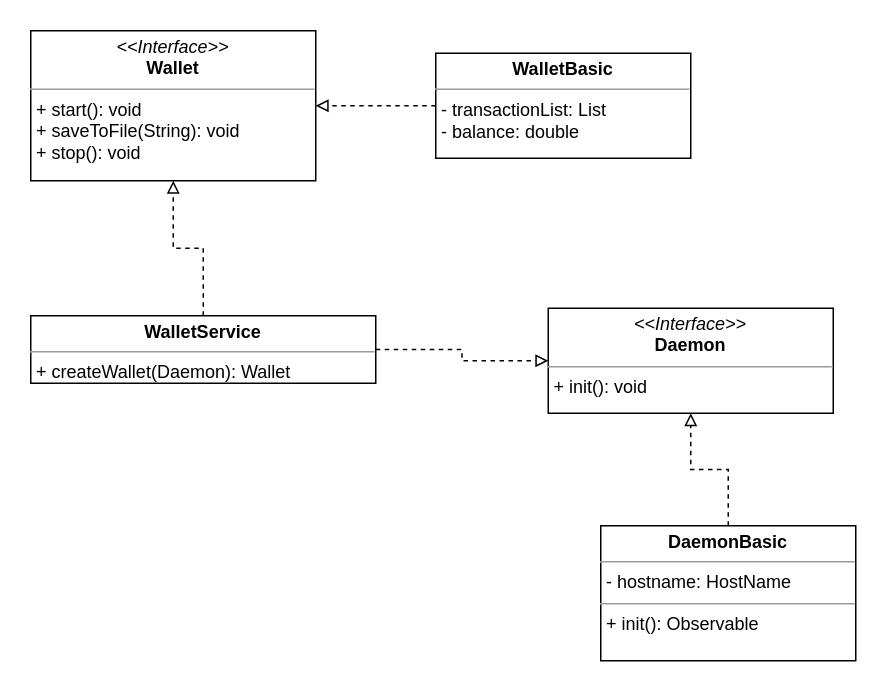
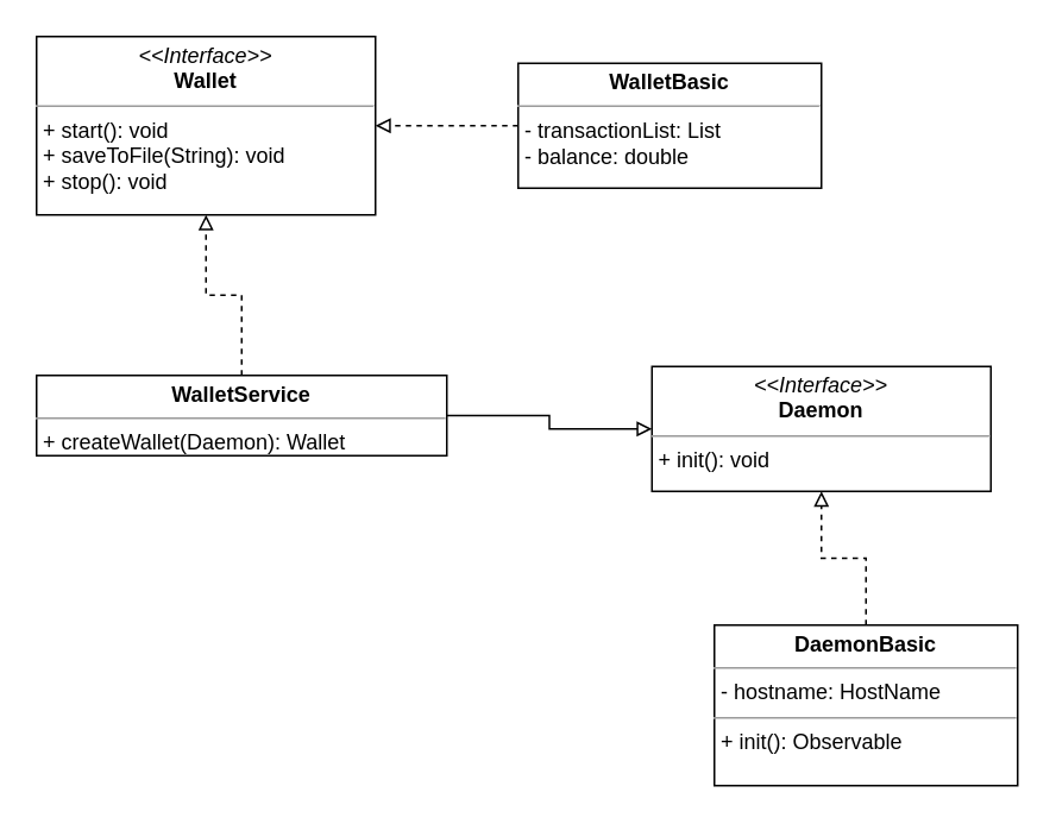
  <mxCell id="0" />
  <mxCell id="1" parent="0" />
  <mxCell id="2" style="edgeStyle=orthogonalEdgeStyle;rounded=0;orthogonalLoop=1;jettySize=auto;html=1;exitX=0.5;exitY=0;exitDx=0;exitDy=0;entryX=0.5;entryY=1;entryDx=0;entryDy=0;endArrow=block;endFill=0;dashed=1;" edge="1" parent="1" source="4" target="3"><mxGeometry relative="1" as="geometry" /></mxCell>
  <mxCell id="3" value="&lt;p style=&quot;margin: 0px ; margin-top: 4px ; text-align: center&quot;&gt;&lt;i&gt;&amp;lt;&amp;lt;Interface&amp;gt;&amp;gt;&lt;/i&gt;&lt;br&gt;&lt;b&gt;Daemon&lt;/b&gt;&lt;/p&gt;&lt;hr size=&quot;1&quot;&gt;&lt;p style=&quot;margin: 0px ; margin-left: 4px&quot;&gt;&lt;/p&gt;&lt;p style=&quot;margin: 0px ; margin-left: 4px&quot;&gt;+ init(): void&lt;/p&gt;&lt;p style=&quot;margin: 0px ; margin-left: 4px&quot;&gt;&lt;br&gt;&lt;/p&gt;" style="verticalAlign=top;align=left;overflow=fill;fontSize=12;fontFamily=Helvetica;html=1;" vertex="1" parent="1"><mxGeometry x="365" y="205" width="190" height="70" as="geometry" /></mxCell>
  <mxCell id="4" value="&lt;p style=&quot;margin: 0px ; margin-top: 4px ; text-align: center&quot;&gt;&lt;b&gt;DaemonBasic&lt;/b&gt;&lt;/p&gt;&lt;hr size=&quot;1&quot;&gt;&lt;p style=&quot;margin: 0px ; margin-left: 4px&quot;&gt;- hostname: HostName&lt;/p&gt;&lt;hr size=&quot;1&quot;&gt;&lt;p style=&quot;margin: 0px ; margin-left: 4px&quot;&gt;+ init(): Observable&lt;/p&gt;" style="verticalAlign=top;align=left;overflow=fill;fontSize=12;fontFamily=Helvetica;html=1;" vertex="1" parent="1"><mxGeometry x="400" y="350" width="170" height="90" as="geometry" /></mxCell>
- <mxCell id="5" style="edgeStyle=orthogonalEdgeStyle;rounded=0;orthogonalLoop=1;jettySize=auto;html=1;exitX=1;exitY=0.5;exitDx=0;exitDy=0;entryX=0;entryY=0.5;entryDx=0;entryDy=0;dashed=1;endArrow=block;endFill=0;" edge="1" parent="1" source="7" target="3"><mxGeometry relative="1" as="geometry" /></mxCell>
+ <mxCell id="5" style="edgeStyle=orthogonalEdgeStyle;rounded=0;orthogonalLoop=1;jettySize=auto;html=1;exitX=1;exitY=0.5;exitDx=0;exitDy=0;entryX=0;entryY=0.5;entryDx=0;entryDy=0;dashed=0;endArrow=block;endFill=0;" edge="1" parent="1" source="7" target="3"><mxGeometry relative="1" as="geometry" /></mxCell>
  <mxCell id="6" style="edgeStyle=orthogonalEdgeStyle;rounded=0;orthogonalLoop=1;jettySize=auto;html=1;exitX=0.5;exitY=0;exitDx=0;exitDy=0;entryX=0.5;entryY=1;entryDx=0;entryDy=0;dashed=1;endArrow=block;endFill=0;" edge="1" parent="1" source="7" target="8"><mxGeometry relative="1" as="geometry" /></mxCell>
  <mxCell id="7" value="&lt;p style=&quot;margin: 0px ; margin-top: 4px ; text-align: center&quot;&gt;&lt;b&gt;WalletService&lt;/b&gt;&lt;/p&gt;&lt;hr size=&quot;1&quot;&gt;&lt;p style=&quot;margin: 0px ; margin-left: 4px&quot;&gt;&lt;/p&gt;&lt;p style=&quot;margin: 0px ; margin-left: 4px&quot;&gt;+ createWallet(Daemon): Wallet&lt;/p&gt;" style="verticalAlign=top;align=left;overflow=fill;fontSize=12;fontFamily=Helvetica;html=1;" vertex="1" parent="1"><mxGeometry x="20" y="210" width="230" height="45" as="geometry" /></mxCell>
  <mxCell id="8" value="&lt;p style=&quot;margin: 0px ; margin-top: 4px ; text-align: center&quot;&gt;&lt;i&gt;&amp;lt;&amp;lt;Interface&amp;gt;&amp;gt;&lt;/i&gt;&lt;br&gt;&lt;b&gt;Wallet&lt;/b&gt;&lt;/p&gt;&lt;hr size=&quot;1&quot;&gt;&lt;p style=&quot;margin: 0px ; margin-left: 4px&quot;&gt;&lt;/p&gt;&lt;p style=&quot;margin: 0px ; margin-left: 4px&quot;&gt;+ start(): void&lt;/p&gt;&lt;p style=&quot;margin: 0px ; margin-left: 4px&quot;&gt;+ saveToFile(String): void&lt;/p&gt;&lt;p style=&quot;margin: 0px ; margin-left: 4px&quot;&gt;+ stop(): void&lt;/p&gt;&lt;p style=&quot;margin: 0px ; margin-left: 4px&quot;&gt;&lt;br&gt;&lt;/p&gt;" style="verticalAlign=top;align=left;overflow=fill;fontSize=12;fontFamily=Helvetica;html=1;" vertex="1" parent="1"><mxGeometry x="20" y="20" width="190" height="100" as="geometry" /></mxCell>
  <mxCell id="9" style="edgeStyle=orthogonalEdgeStyle;rounded=0;orthogonalLoop=1;jettySize=auto;html=1;exitX=0;exitY=0.5;exitDx=0;exitDy=0;entryX=1;entryY=0.5;entryDx=0;entryDy=0;dashed=1;endArrow=block;endFill=0;" edge="1" parent="1" source="10" target="8"><mxGeometry relative="1" as="geometry" /></mxCell>
  <mxCell id="10" value="&lt;p style=&quot;margin: 0px ; margin-top: 4px ; text-align: center&quot;&gt;&lt;b&gt;WalletBasic&lt;/b&gt;&lt;/p&gt;&lt;hr size=&quot;1&quot;&gt;&lt;p style=&quot;margin: 0px ; margin-left: 4px&quot;&gt;- transactionList: List&lt;/p&gt;&lt;p style=&quot;margin: 0px ; margin-left: 4px&quot;&gt;- balance: double&lt;/p&gt;" style="verticalAlign=top;align=left;overflow=fill;fontSize=12;fontFamily=Helvetica;html=1;" vertex="1" parent="1"><mxGeometry x="290" y="35" width="170" height="70" as="geometry" /></mxCell>
  <mxCell id="11" style="edgeStyle=orthogonalEdgeStyle;rounded=0;orthogonalLoop=1;jettySize=auto;html=1;exitX=0.5;exitY=1;exitDx=0;exitDy=0;dashed=1;endArrow=block;endFill=0;" edge="1" parent="1" source="7" target="7"><mxGeometry relative="1" as="geometry" /></mxCell>
